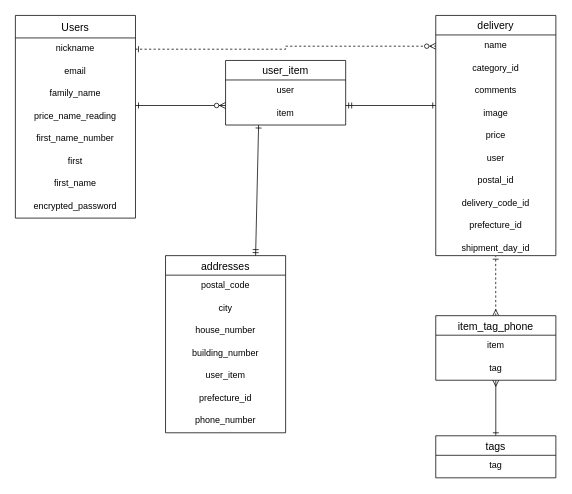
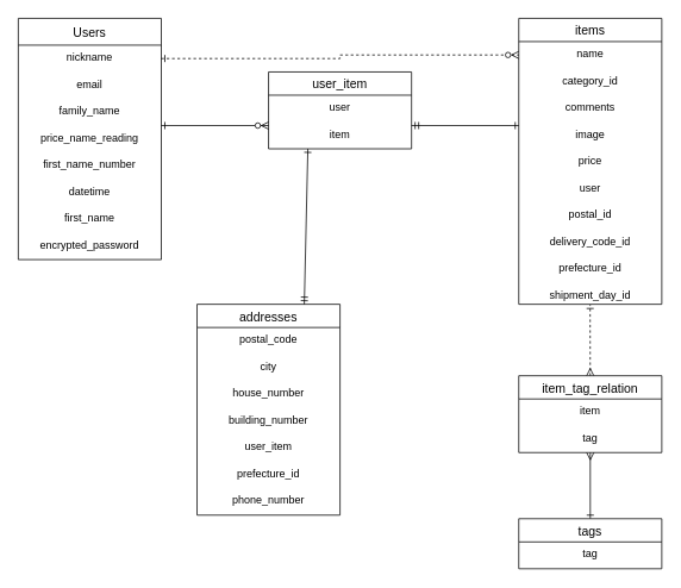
  <mxCell id="0" />
  <mxCell id="1" parent="0" />
  <mxCell id="2" value="Users" style="swimlane;fontStyle=0;childLayout=stackLayout;horizontal=1;startSize=30;horizontalStack=0;resizeParent=1;resizeParentMax=0;resizeLast=0;collapsible=1;marginBottom=0;align=center;fontSize=14;" parent="1" vertex="1"><mxGeometry x="20" y="20" width="160" height="270" as="geometry"><mxRectangle x="40" y="80" width="50" height="26" as="alternateBounds" /></mxGeometry></mxCell>
  <mxCell id="3" value="nickname" style="text;strokeColor=none;fillColor=none;spacingLeft=4;spacingRight=4;overflow=hidden;rotatable=0;points=[[0,0.5],[1,0.5]];portConstraint=eastwest;fontSize=12;align=center;" parent="2" vertex="1"><mxGeometry y="30" width="160" height="30" as="geometry" /></mxCell>
  <mxCell id="4" value="email&#10;" style="text;strokeColor=none;fillColor=none;spacingLeft=4;spacingRight=4;overflow=hidden;rotatable=0;points=[[0,0.5],[1,0.5]];portConstraint=eastwest;fontSize=12;align=center;" parent="2" vertex="1"><mxGeometry y="60" width="160" height="30" as="geometry" /></mxCell>
  <mxCell id="5" value="family_name" style="text;strokeColor=none;fillColor=none;spacingLeft=4;spacingRight=4;overflow=hidden;rotatable=0;points=[[0,0.5],[1,0.5]];portConstraint=eastwest;fontSize=12;align=center;" parent="2" vertex="1"><mxGeometry y="90" width="160" height="30" as="geometry" /></mxCell>
  <mxCell id="6" value="price_name_reading" style="text;strokeColor=none;fillColor=none;spacingLeft=4;spacingRight=4;overflow=hidden;rotatable=0;points=[[0,0.5],[1,0.5]];portConstraint=eastwest;fontSize=12;align=center;" parent="2" vertex="1"><mxGeometry y="120" width="160" height="30" as="geometry" /></mxCell>
  <mxCell id="7" value="first_name_number" style="text;strokeColor=none;fillColor=none;spacingLeft=4;spacingRight=4;overflow=hidden;rotatable=0;points=[[0,0.5],[1,0.5]];portConstraint=eastwest;fontSize=12;align=center;" parent="2" vertex="1"><mxGeometry y="150" width="160" height="30" as="geometry" /></mxCell>
- <mxCell id="8" value="first" style="text;strokeColor=none;fillColor=none;spacingLeft=4;spacingRight=4;overflow=hidden;rotatable=0;points=[[0,0.5],[1,0.5]];portConstraint=eastwest;fontSize=12;align=center;" parent="2" vertex="1"><mxGeometry y="180" width="160" height="30" as="geometry" /></mxCell>
+ <mxCell id="8" value="datetime" style="text;strokeColor=none;fillColor=none;spacingLeft=4;spacingRight=4;overflow=hidden;rotatable=0;points=[[0,0.5],[1,0.5]];portConstraint=eastwest;fontSize=12;align=center;" parent="2" vertex="1"><mxGeometry y="180" width="160" height="30" as="geometry" /></mxCell>
  <mxCell id="9" value="first_name" style="text;strokeColor=none;fillColor=none;spacingLeft=4;spacingRight=4;overflow=hidden;rotatable=0;points=[[0,0.5],[1,0.5]];portConstraint=eastwest;fontSize=12;align=center;" parent="2" vertex="1"><mxGeometry y="210" width="160" height="30" as="geometry" /></mxCell>
  <mxCell id="10" value="encrypted_password" style="text;strokeColor=none;fillColor=none;spacingLeft=4;spacingRight=4;overflow=hidden;rotatable=0;points=[[0,0.5],[1,0.5]];portConstraint=eastwest;fontSize=12;align=center;" parent="2" vertex="1"><mxGeometry y="240" width="160" height="30" as="geometry" /></mxCell>
- <mxCell id="11" value="delivery" style="swimlane;fontStyle=0;childLayout=stackLayout;horizontal=1;startSize=26;horizontalStack=0;resizeParent=1;resizeParentMax=0;resizeLast=0;collapsible=1;marginBottom=0;align=center;fontSize=14;" parent="1" vertex="1"><mxGeometry x="580" y="20" width="160" height="320" as="geometry" /></mxCell>
+ <mxCell id="11" value="items" style="swimlane;fontStyle=0;childLayout=stackLayout;horizontal=1;startSize=26;horizontalStack=0;resizeParent=1;resizeParentMax=0;resizeLast=0;collapsible=1;marginBottom=0;align=center;fontSize=14;" parent="1" vertex="1"><mxGeometry x="580" y="20" width="160" height="320" as="geometry" /></mxCell>
  <mxCell id="12" value="name" style="text;strokeColor=none;fillColor=none;spacingLeft=4;spacingRight=4;overflow=hidden;rotatable=0;points=[[0,0.5],[1,0.5]];portConstraint=eastwest;fontSize=12;align=center;" parent="11" vertex="1"><mxGeometry y="26" width="160" height="30" as="geometry" /></mxCell>
  <mxCell id="13" value="category_id" style="text;strokeColor=none;fillColor=none;spacingLeft=4;spacingRight=4;overflow=hidden;rotatable=0;points=[[0,0.5],[1,0.5]];portConstraint=eastwest;fontSize=12;align=center;" parent="11" vertex="1"><mxGeometry y="56" width="160" height="30" as="geometry" /></mxCell>
  <mxCell id="14" value="comments" style="text;strokeColor=none;fillColor=none;spacingLeft=4;spacingRight=4;overflow=hidden;rotatable=0;points=[[0,0.5],[1,0.5]];portConstraint=eastwest;fontSize=12;align=center;" parent="11" vertex="1"><mxGeometry y="86" width="160" height="30" as="geometry" /></mxCell>
  <mxCell id="15" value="image" style="text;strokeColor=none;fillColor=none;spacingLeft=4;spacingRight=4;overflow=hidden;rotatable=0;points=[[0,0.5],[1,0.5]];portConstraint=eastwest;fontSize=12;align=center;" parent="11" vertex="1"><mxGeometry y="116" width="160" height="30" as="geometry" /></mxCell>
  <mxCell id="16" value="price" style="text;strokeColor=none;fillColor=none;spacingLeft=4;spacingRight=4;overflow=hidden;rotatable=0;points=[[0,0.5],[1,0.5]];portConstraint=eastwest;fontSize=12;align=center;" parent="11" vertex="1"><mxGeometry y="146" width="160" height="30" as="geometry" /></mxCell>
  <mxCell id="17" value="user" style="text;strokeColor=none;fillColor=none;spacingLeft=4;spacingRight=4;overflow=hidden;rotatable=0;points=[[0,0.5],[1,0.5]];portConstraint=eastwest;fontSize=12;align=center;" parent="11" vertex="1"><mxGeometry y="176" width="160" height="30" as="geometry" /></mxCell>
  <mxCell id="18" value="postal_id" style="text;strokeColor=none;fillColor=none;spacingLeft=4;spacingRight=4;overflow=hidden;rotatable=0;points=[[0,0.5],[1,0.5]];portConstraint=eastwest;fontSize=12;align=center;" parent="11" vertex="1"><mxGeometry y="206" width="160" height="30" as="geometry" /></mxCell>
  <mxCell id="19" value="delivery_code_id" style="text;strokeColor=none;fillColor=none;spacingLeft=4;spacingRight=4;overflow=hidden;rotatable=0;points=[[0,0.5],[1,0.5]];portConstraint=eastwest;fontSize=12;align=center;" parent="11" vertex="1"><mxGeometry y="236" width="160" height="30" as="geometry" /></mxCell>
  <mxCell id="20" value="prefecture_id" style="text;strokeColor=none;fillColor=none;spacingLeft=4;spacingRight=4;overflow=hidden;rotatable=0;points=[[0,0.5],[1,0.5]];portConstraint=eastwest;fontSize=12;align=center;" parent="11" vertex="1"><mxGeometry y="266" width="160" height="30" as="geometry" /></mxCell>
  <mxCell id="21" value="shipment_day_id" style="text;strokeColor=none;fillColor=none;spacingLeft=4;spacingRight=4;overflow=hidden;rotatable=0;points=[[0,0.5],[1,0.5]];portConstraint=eastwest;fontSize=12;align=center;" parent="11" vertex="1"><mxGeometry y="296" width="160" height="24" as="geometry" /></mxCell>
  <mxCell id="22" value="addresses" style="swimlane;fontStyle=0;childLayout=stackLayout;horizontal=1;startSize=26;horizontalStack=0;resizeParent=1;resizeParentMax=0;resizeLast=0;collapsible=1;marginBottom=0;align=center;fontSize=14;" parent="1" vertex="1"><mxGeometry x="220" y="340" width="160" height="236" as="geometry" /></mxCell>
  <mxCell id="23" value="postal_code" style="text;strokeColor=none;fillColor=none;spacingLeft=4;spacingRight=4;overflow=hidden;rotatable=0;points=[[0,0.5],[1,0.5]];portConstraint=eastwest;fontSize=12;align=center;" parent="22" vertex="1"><mxGeometry y="26" width="160" height="30" as="geometry" /></mxCell>
  <mxCell id="24" value="city" style="text;strokeColor=none;fillColor=none;spacingLeft=4;spacingRight=4;overflow=hidden;rotatable=0;points=[[0,0.5],[1,0.5]];portConstraint=eastwest;fontSize=12;align=center;" parent="22" vertex="1"><mxGeometry y="56" width="160" height="30" as="geometry" /></mxCell>
  <mxCell id="25" value="house_number" style="text;strokeColor=none;fillColor=none;spacingLeft=4;spacingRight=4;overflow=hidden;rotatable=0;points=[[0,0.5],[1,0.5]];portConstraint=eastwest;fontSize=12;align=center;" parent="22" vertex="1"><mxGeometry y="86" width="160" height="30" as="geometry" /></mxCell>
  <mxCell id="26" value="building_number" style="text;strokeColor=none;fillColor=none;spacingLeft=4;spacingRight=4;overflow=hidden;rotatable=0;points=[[0,0.5],[1,0.5]];portConstraint=eastwest;fontSize=12;align=center;" parent="22" vertex="1"><mxGeometry y="116" width="160" height="30" as="geometry" /></mxCell>
  <mxCell id="27" value="user_item" style="text;strokeColor=none;fillColor=none;spacingLeft=4;spacingRight=4;overflow=hidden;rotatable=0;points=[[0,0.5],[1,0.5]];portConstraint=eastwest;fontSize=12;align=center;" parent="22" vertex="1"><mxGeometry y="146" width="160" height="30" as="geometry" /></mxCell>
  <mxCell id="28" value="prefecture_id" style="text;strokeColor=none;fillColor=none;spacingLeft=4;spacingRight=4;overflow=hidden;rotatable=0;points=[[0,0.5],[1,0.5]];portConstraint=eastwest;fontSize=12;align=center;" parent="22" vertex="1"><mxGeometry y="176" width="160" height="30" as="geometry" /></mxCell>
  <mxCell id="29" value="phone_number" style="text;strokeColor=none;fillColor=none;spacingLeft=4;spacingRight=4;overflow=hidden;rotatable=0;points=[[0,0.5],[1,0.5]];portConstraint=eastwest;fontSize=12;align=center;" parent="22" vertex="1"><mxGeometry y="206" width="160" height="30" as="geometry" /></mxCell>
  <mxCell id="30" value="user_item" style="swimlane;fontStyle=0;childLayout=stackLayout;horizontal=1;startSize=26;horizontalStack=0;resizeParent=1;resizeParentMax=0;resizeLast=0;collapsible=1;marginBottom=0;align=center;fontSize=14;" parent="1" vertex="1"><mxGeometry x="300" y="80" width="160" height="86" as="geometry" /></mxCell>
  <mxCell id="31" value="user" style="text;strokeColor=none;fillColor=none;spacingLeft=4;spacingRight=4;overflow=hidden;rotatable=0;points=[[0,0.5],[1,0.5]];portConstraint=eastwest;fontSize=12;align=center;" parent="30" vertex="1"><mxGeometry y="26" width="160" height="30" as="geometry" /></mxCell>
  <mxCell id="32" value="item" style="text;strokeColor=none;fillColor=none;spacingLeft=4;spacingRight=4;overflow=hidden;rotatable=0;points=[[0,0.5],[1,0.5]];portConstraint=eastwest;fontSize=12;align=center;" parent="30" vertex="1"><mxGeometry y="56" width="160" height="30" as="geometry" /></mxCell>
  <mxCell id="33" value="" style="endArrow=ERzeroToMany;html=1;rounded=0;align=center;endFill=1;startArrow=ERone;startFill=0;" parent="1" edge="1"><mxGeometry relative="1" as="geometry"><mxPoint x="180" y="140" as="sourcePoint" /><mxPoint x="300" y="140" as="targetPoint" /></mxGeometry></mxCell>
  <mxCell id="34" value="" style="endArrow=ERone;html=1;rounded=0;align=center;endFill=0;startArrow=ERmandOne;startFill=0;" parent="1" edge="1"><mxGeometry relative="1" as="geometry"><mxPoint x="460" y="140" as="sourcePoint" /><mxPoint x="580" y="140" as="targetPoint" /></mxGeometry></mxCell>
  <mxCell id="35" style="edgeStyle=orthogonalEdgeStyle;rounded=0;orthogonalLoop=1;jettySize=auto;html=1;exitX=1;exitY=0.5;exitDx=0;exitDy=0;entryX=0;entryY=0.5;entryDx=0;entryDy=0;startArrow=ERone;startFill=0;endArrow=ERzeroToMany;endFill=1;align=center;dashed=1;" parent="1" source="3" target="12" edge="1"><mxGeometry relative="1" as="geometry" /></mxCell>
  <mxCell id="36" value="" style="endArrow=ERmandOne;html=1;rounded=0;align=center;startArrow=ERone;startFill=0;endFill=0;exitX=0.275;exitY=1;exitDx=0;exitDy=0;exitPerimeter=0;entryX=0.75;entryY=0;entryDx=0;entryDy=0;" parent="1" target="22" edge="1" source="32"><mxGeometry relative="1" as="geometry"><mxPoint x="350" y="166" as="sourcePoint" /><mxPoint x="340" y="330" as="targetPoint" /></mxGeometry></mxCell>
  <mxCell id="37" style="edgeStyle=none;rounded=0;orthogonalLoop=1;jettySize=auto;html=1;entryX=0.499;entryY=1.03;entryDx=0;entryDy=0;entryPerimeter=0;startArrow=ERmany;startFill=0;endArrow=ERone;endFill=0;dashed=1;" edge="1" parent="1" source="38" target="21"><mxGeometry relative="1" as="geometry" /></mxCell>
- <mxCell id="38" value="item_tag_phone" style="swimlane;fontStyle=0;childLayout=stackLayout;horizontal=1;startSize=26;horizontalStack=0;resizeParent=1;resizeParentMax=0;resizeLast=0;collapsible=1;marginBottom=0;align=center;fontSize=14;" vertex="1" parent="1"><mxGeometry x="580" y="420" width="160" height="86" as="geometry" /></mxCell>
+ <mxCell id="38" value="item_tag_relation" style="swimlane;fontStyle=0;childLayout=stackLayout;horizontal=1;startSize=26;horizontalStack=0;resizeParent=1;resizeParentMax=0;resizeLast=0;collapsible=1;marginBottom=0;align=center;fontSize=14;" vertex="1" parent="1"><mxGeometry x="580" y="420" width="160" height="86" as="geometry" /></mxCell>
  <mxCell id="39" value="item" style="text;strokeColor=none;fillColor=none;spacingLeft=4;spacingRight=4;overflow=hidden;rotatable=0;points=[[0,0.5],[1,0.5]];portConstraint=eastwest;fontSize=12;align=center;" vertex="1" parent="38"><mxGeometry y="26" width="160" height="30" as="geometry" /></mxCell>
  <mxCell id="40" value="tag" style="text;strokeColor=none;fillColor=none;spacingLeft=4;spacingRight=4;overflow=hidden;rotatable=0;points=[[0,0.5],[1,0.5]];portConstraint=eastwest;fontSize=12;align=center;" vertex="1" parent="38"><mxGeometry y="56" width="160" height="30" as="geometry" /></mxCell>
  <mxCell id="41" style="edgeStyle=none;rounded=0;orthogonalLoop=1;jettySize=auto;html=1;startArrow=ERone;startFill=0;endArrow=ERmany;endFill=0;" edge="1" parent="1" source="42" target="40"><mxGeometry relative="1" as="geometry"><mxPoint x="660" y="510" as="targetPoint" /><Array as="points"><mxPoint x="660" y="510" /></Array></mxGeometry></mxCell>
  <mxCell id="42" value="tags" style="swimlane;fontStyle=0;childLayout=stackLayout;horizontal=1;startSize=26;horizontalStack=0;resizeParent=1;resizeParentMax=0;resizeLast=0;collapsible=1;marginBottom=0;align=center;fontSize=14;" vertex="1" parent="1"><mxGeometry x="580" y="580" width="160" height="56" as="geometry" /></mxCell>
  <mxCell id="43" value="tag" style="text;strokeColor=none;fillColor=none;spacingLeft=4;spacingRight=4;overflow=hidden;rotatable=0;points=[[0,0.5],[1,0.5]];portConstraint=eastwest;fontSize=12;align=center;" vertex="1" parent="42"><mxGeometry y="26" width="160" height="30" as="geometry" /></mxCell>
